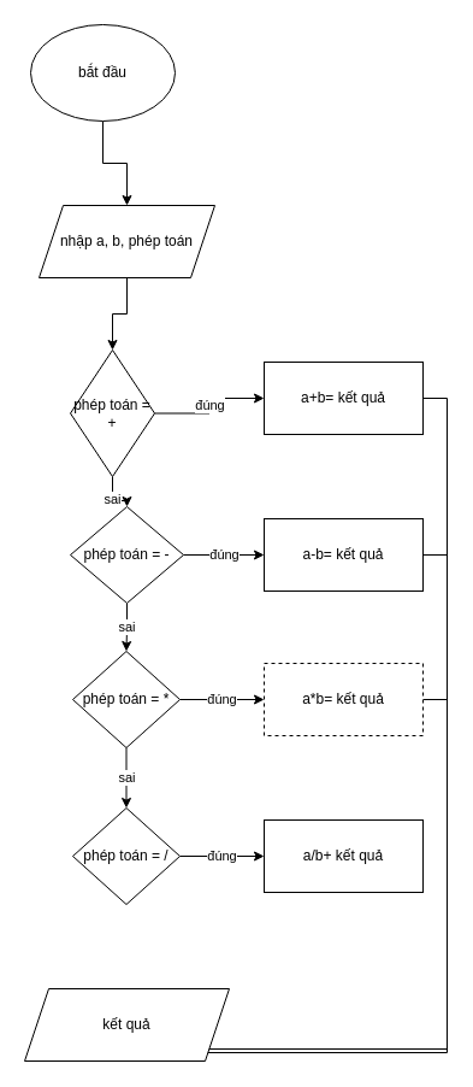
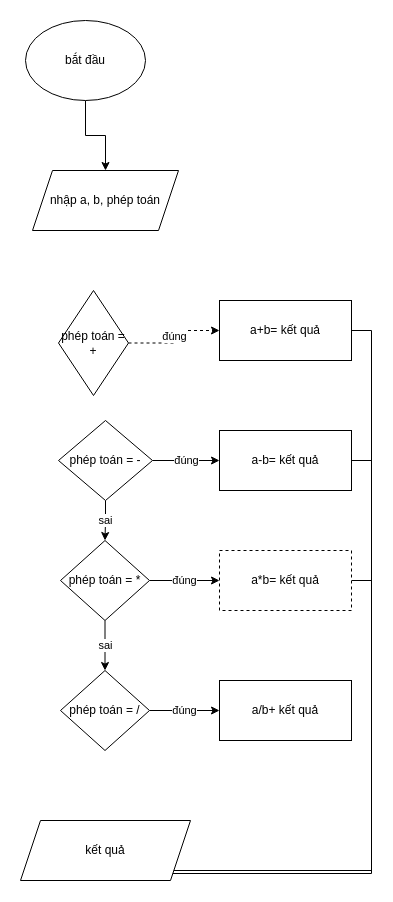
  <mxCell id="0" />
  <mxCell id="1" parent="0" />
  <mxCell id="2" value="" style="edgeStyle=orthogonalEdgeStyle;rounded=0;orthogonalLoop=1;jettySize=auto;html=1;" edge="1" parent="1" source="3" target="5"><mxGeometry relative="1" as="geometry" /></mxCell>
  <mxCell id="3" value="bắt đầu" style="ellipse;whiteSpace=wrap;html=1;" vertex="1" parent="1"><mxGeometry x="25" y="20" width="120" height="80" as="geometry" /></mxCell>
- <mxCell id="4" value="" style="edgeStyle=orthogonalEdgeStyle;rounded=0;orthogonalLoop=1;jettySize=auto;html=1;" edge="1" parent="1" source="5" target="8"><mxGeometry relative="1" as="geometry" /></mxCell>
  <mxCell id="5" value="nhập a, b, phép toán" style="shape=parallelogram;perimeter=parallelogramPerimeter;whiteSpace=wrap;html=1;fixedSize=1;" vertex="1" parent="1"><mxGeometry x="32" y="170" width="146" height="60" as="geometry" /></mxCell>
- <mxCell id="6" value="đúng" style="edgeStyle=orthogonalEdgeStyle;rounded=0;orthogonalLoop=1;jettySize=auto;html=1;" edge="1" parent="1" source="8" target="10"><mxGeometry relative="1" as="geometry" /></mxCell>
- <mxCell id="7" value="sai" style="edgeStyle=orthogonalEdgeStyle;rounded=0;orthogonalLoop=1;jettySize=auto;html=1;" edge="1" parent="1" source="8" target="13"><mxGeometry relative="1" as="geometry" /></mxCell>
+ <mxCell id="6" value="đúng" style="edgeStyle=orthogonalEdgeStyle;rounded=0;orthogonalLoop=1;jettySize=auto;html=1;dashed=1;" edge="1" parent="1" source="8" target="10"><mxGeometry relative="1" as="geometry" /></mxCell>
  <mxCell id="8" value="phép toán = +" style="rhombus;whiteSpace=wrap;html=1;" vertex="1" parent="1"><mxGeometry x="58" y="290" width="70" height="105" as="geometry" /></mxCell>
  <mxCell id="9" style="edgeStyle=orthogonalEdgeStyle;rounded=0;orthogonalLoop=1;jettySize=auto;html=1;entryX=1;entryY=0.5;entryDx=0;entryDy=0;exitX=1;exitY=0.5;exitDx=0;exitDy=0;" edge="1" parent="1" source="10" target="24"><mxGeometry relative="1" as="geometry"><Array as="points"><mxPoint x="371" y="330" /><mxPoint x="371" y="870" /><mxPoint x="155" y="870" /></Array></mxGeometry></mxCell>
  <mxCell id="10" value="a+b= kết quả" style="whiteSpace=wrap;html=1;" vertex="1" parent="1"><mxGeometry x="219" y="300" width="132" height="60" as="geometry" /></mxCell>
  <mxCell id="11" value="đúng" style="edgeStyle=orthogonalEdgeStyle;rounded=0;orthogonalLoop=1;jettySize=auto;html=1;" edge="1" parent="1" source="13" target="15"><mxGeometry relative="1" as="geometry" /></mxCell>
  <mxCell id="12" value="sai" style="edgeStyle=orthogonalEdgeStyle;rounded=0;orthogonalLoop=1;jettySize=auto;html=1;" edge="1" parent="1" source="13" target="18"><mxGeometry relative="1" as="geometry" /></mxCell>
  <mxCell id="13" value="phép toán = -" style="rhombus;whiteSpace=wrap;html=1;" vertex="1" parent="1"><mxGeometry x="58" y="420" width="94" height="80" as="geometry" /></mxCell>
  <mxCell id="14" style="edgeStyle=orthogonalEdgeStyle;rounded=0;orthogonalLoop=1;jettySize=auto;html=1;entryX=1;entryY=0.5;entryDx=0;entryDy=0;exitX=1;exitY=0.5;exitDx=0;exitDy=0;" edge="1" parent="1" source="15" target="24"><mxGeometry relative="1" as="geometry"><Array as="points"><mxPoint x="371" y="460" /><mxPoint x="371" y="870" /><mxPoint x="155" y="870" /></Array></mxGeometry></mxCell>
  <mxCell id="15" value="a-b= kết quả" style="whiteSpace=wrap;html=1;" vertex="1" parent="1"><mxGeometry x="219" y="430" width="132" height="60" as="geometry" /></mxCell>
  <mxCell id="16" value="đúng" style="edgeStyle=orthogonalEdgeStyle;rounded=0;orthogonalLoop=1;jettySize=auto;html=1;" edge="1" parent="1" source="18" target="20"><mxGeometry relative="1" as="geometry" /></mxCell>
  <mxCell id="17" value="sai" style="edgeStyle=orthogonalEdgeStyle;rounded=0;orthogonalLoop=1;jettySize=auto;html=1;" edge="1" parent="1" source="18" target="22"><mxGeometry relative="1" as="geometry" /></mxCell>
  <mxCell id="18" value="phép toán = *" style="rhombus;whiteSpace=wrap;html=1;" vertex="1" parent="1"><mxGeometry x="60" y="540" width="89" height="80" as="geometry" /></mxCell>
  <mxCell id="19" style="edgeStyle=orthogonalEdgeStyle;rounded=0;orthogonalLoop=1;jettySize=auto;html=1;exitX=1;exitY=0.5;exitDx=0;exitDy=0;entryX=1;entryY=0.75;entryDx=0;entryDy=0;" edge="1" parent="1" source="20" target="24"><mxGeometry relative="1" as="geometry"><mxPoint x="763" y="640" as="sourcePoint" /><mxPoint x="421" y="930" as="targetPoint" /><Array as="points"><mxPoint x="371" y="580" /><mxPoint x="371" y="873" /><mxPoint x="157" y="873" /></Array></mxGeometry></mxCell>
  <mxCell id="20" value="a*b= kết quả" style="whiteSpace=wrap;html=1;dashed=1;" vertex="1" parent="1"><mxGeometry x="219" y="550" width="132" height="60" as="geometry" /></mxCell>
  <mxCell id="21" value="đúng" style="edgeStyle=orthogonalEdgeStyle;rounded=0;orthogonalLoop=1;jettySize=auto;html=1;" edge="1" parent="1" source="22" target="23"><mxGeometry relative="1" as="geometry" /></mxCell>
  <mxCell id="22" value="phép toán = /" style="rhombus;whiteSpace=wrap;html=1;" vertex="1" parent="1"><mxGeometry x="60" y="670" width="89" height="80" as="geometry" /></mxCell>
  <mxCell id="23" value="a/b+ kết quả" style="whiteSpace=wrap;html=1;" vertex="1" parent="1"><mxGeometry x="219" y="680" width="132" height="60" as="geometry" /></mxCell>
  <mxCell id="24" value="kết quả" style="shape=parallelogram;perimeter=parallelogramPerimeter;whiteSpace=wrap;html=1;fixedSize=1;" vertex="1" parent="1"><mxGeometry x="20" y="820" width="170" height="60" as="geometry" /></mxCell>
